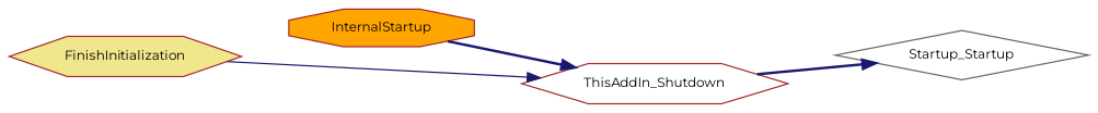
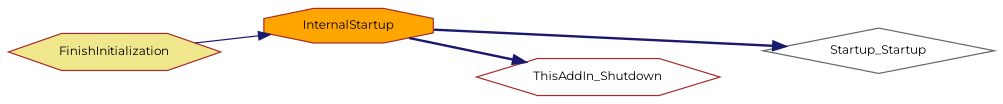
  digraph {
    fontname=Montserrat
    rankdir=LR
    node [color=brown fillcolor=white fontname=Montserrat fontsize=10 shape=hexagon style=filled]
    edge [color=midnightblue fontname=Montserrat fontsize=10 labelfontname=Helvetica labelfontsize=10 style=bold]
    n1 [fillcolor=khaki fontcolor=black height=0.2 label=FinishInitialization width=0.4]
    n2 [fillcolor=orange height=0.2 label=InternalStartup shape=octagon width=0.4]
    n3 [color=gray40 height=0.2 label=Startup_Startup shape=diamond width=0.4]
    n4 [height=0.2 label=ThisAddIn_Shutdown width=0.4]
-   n1 -> n4 [style=solid]
-   n4 -> n3
+   n1 -> n2 [style=solid]
+   n2 -> n3
    n2 -> n4
  }
